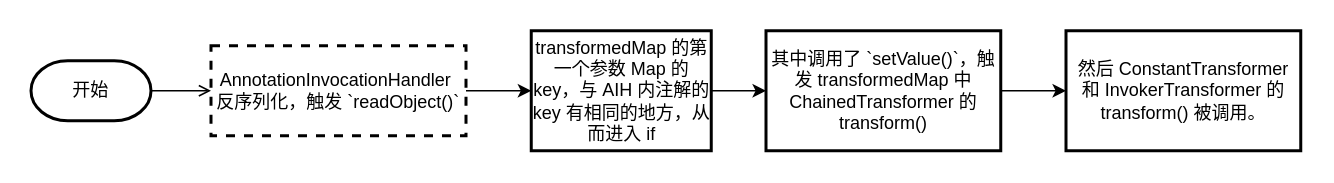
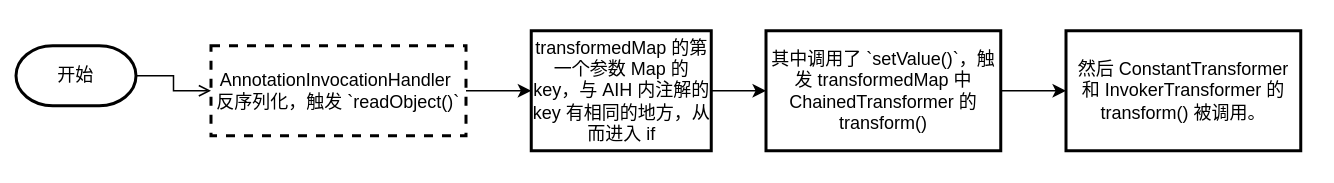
  <mxCell id="0" />
  <mxCell id="1" parent="0" />
  <mxCell id="2" value="" style="edgeStyle=orthogonalEdgeStyle;rounded=0;orthogonalLoop=1;jettySize=auto;html=1;endArrow=open;" edge="1" parent="1" source="3" target="5"><mxGeometry relative="1" as="geometry" /></mxCell>
- <mxCell id="3" value="开始" style="strokeWidth=2;html=1;shape=mxgraph.flowchart.terminator;whiteSpace=wrap;" vertex="1" parent="1"><mxGeometry x="20" y="40" width="80" height="40" as="geometry" /></mxCell>
+ <mxCell id="3" value="开始" style="strokeWidth=2;html=1;shape=mxgraph.flowchart.terminator;whiteSpace=wrap;" vertex="1" parent="1"><mxGeometry x="10" y="30" width="80" height="40" as="geometry" /></mxCell>
  <mxCell id="4" value="" style="edgeStyle=orthogonalEdgeStyle;rounded=0;orthogonalLoop=1;jettySize=auto;html=1;" edge="1" parent="1" source="5" target="9"><mxGeometry relative="1" as="geometry" /></mxCell>
  <mxCell id="5" value="AnnotationInvocationHandler&amp;nbsp;&lt;br&gt;反序列化，触发 `readObject()`" style="whiteSpace=wrap;html=1;strokeWidth=2;dashed=1;" vertex="1" parent="1"><mxGeometry x="140" y="30" width="170" height="60" as="geometry" /></mxCell>
  <mxCell id="6" value="" style="edgeStyle=orthogonalEdgeStyle;rounded=0;orthogonalLoop=1;jettySize=auto;html=1;" edge="1" parent="1" source="7" target="10"><mxGeometry relative="1" as="geometry" /></mxCell>
  <mxCell id="7" value="其中调用了 `setValue()`，触发 transformedMap 中 ChainedTransformer 的 transform()" style="whiteSpace=wrap;html=1;strokeWidth=2;" vertex="1" parent="1"><mxGeometry x="510" y="20" width="156.5" height="80" as="geometry" /></mxCell>
  <mxCell id="8" style="edgeStyle=orthogonalEdgeStyle;rounded=0;orthogonalLoop=1;jettySize=auto;html=1;entryX=0;entryY=0.5;entryDx=0;entryDy=0;" edge="1" parent="1" source="9" target="7"><mxGeometry relative="1" as="geometry" /></mxCell>
  <mxCell id="9" value="transformedMap 的第一个参数 Map 的 key，与 AIH 内注解的 key 有相同的地方，从而进入 if" style="whiteSpace=wrap;html=1;strokeWidth=2;" vertex="1" parent="1"><mxGeometry x="353.5" y="20" width="120" height="80" as="geometry" /></mxCell>
  <mxCell id="10" value="然后 ConstantTransformer 和 InvokerTransformer 的 transform() 被调用。" style="whiteSpace=wrap;html=1;strokeWidth=2;" vertex="1" parent="1"><mxGeometry x="710" y="20" width="156.5" height="80" as="geometry" /></mxCell>
